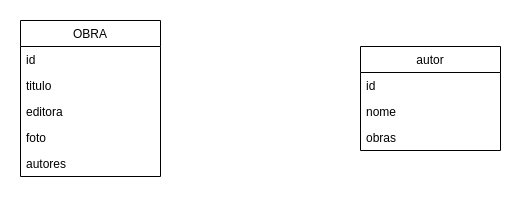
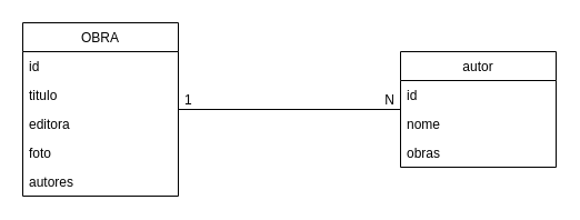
  <mxCell id="0" />
  <mxCell id="1" parent="0" />
  <mxCell id="2" value="OBRA" style="swimlane;fontStyle=0;childLayout=stackLayout;horizontal=1;startSize=26;fillColor=none;horizontalStack=0;resizeParent=1;resizeParentMax=0;resizeLast=0;collapsible=1;marginBottom=0;" vertex="1" parent="1"><mxGeometry x="20" y="20" width="140" height="156" as="geometry" /></mxCell>
  <mxCell id="3" value="id" style="text;strokeColor=none;fillColor=none;align=left;verticalAlign=top;spacingLeft=4;spacingRight=4;overflow=hidden;rotatable=0;points=[[0,0.5],[1,0.5]];portConstraint=eastwest;" vertex="1" parent="2"><mxGeometry y="26" width="140" height="26" as="geometry" /></mxCell>
  <mxCell id="4" value="titulo" style="text;strokeColor=none;fillColor=none;align=left;verticalAlign=top;spacingLeft=4;spacingRight=4;overflow=hidden;rotatable=0;points=[[0,0.5],[1,0.5]];portConstraint=eastwest;" vertex="1" parent="2"><mxGeometry y="52" width="140" height="26" as="geometry" /></mxCell>
  <mxCell id="5" value="editora" style="text;strokeColor=none;fillColor=none;align=left;verticalAlign=top;spacingLeft=4;spacingRight=4;overflow=hidden;rotatable=0;points=[[0,0.5],[1,0.5]];portConstraint=eastwest;" vertex="1" parent="2"><mxGeometry y="78" width="140" height="26" as="geometry" /></mxCell>
  <mxCell id="6" value="foto" style="text;strokeColor=none;fillColor=none;align=left;verticalAlign=top;spacingLeft=4;spacingRight=4;overflow=hidden;rotatable=0;points=[[0,0.5],[1,0.5]];portConstraint=eastwest;" vertex="1" parent="2"><mxGeometry y="104" width="140" height="26" as="geometry" /></mxCell>
  <mxCell id="7" value="autores&#10;" style="text;strokeColor=none;fillColor=none;align=left;verticalAlign=top;spacingLeft=4;spacingRight=4;overflow=hidden;rotatable=0;points=[[0,0.5],[1,0.5]];portConstraint=eastwest;" vertex="1" parent="2"><mxGeometry y="130" width="140" height="26" as="geometry" /></mxCell>
  <mxCell id="8" value="autor" style="swimlane;fontStyle=0;childLayout=stackLayout;horizontal=1;startSize=26;fillColor=none;horizontalStack=0;resizeParent=1;resizeParentMax=0;resizeLast=0;collapsible=1;marginBottom=0;" vertex="1" parent="1"><mxGeometry x="360" y="46" width="140" height="104" as="geometry" /></mxCell>
  <mxCell id="9" value="id" style="text;strokeColor=none;fillColor=none;align=left;verticalAlign=top;spacingLeft=4;spacingRight=4;overflow=hidden;rotatable=0;points=[[0,0.5],[1,0.5]];portConstraint=eastwest;" vertex="1" parent="8"><mxGeometry y="26" width="140" height="26" as="geometry" /></mxCell>
  <mxCell id="10" value="nome" style="text;strokeColor=none;fillColor=none;align=left;verticalAlign=top;spacingLeft=4;spacingRight=4;overflow=hidden;rotatable=0;points=[[0,0.5],[1,0.5]];portConstraint=eastwest;" vertex="1" parent="8"><mxGeometry y="52" width="140" height="26" as="geometry" /></mxCell>
  <mxCell id="11" value="obras" style="text;strokeColor=none;fillColor=none;align=left;verticalAlign=top;spacingLeft=4;spacingRight=4;overflow=hidden;rotatable=0;points=[[0,0.5],[1,0.5]];portConstraint=eastwest;" vertex="1" parent="8"><mxGeometry y="78" width="140" height="26" as="geometry" /></mxCell>
+ <mxCell id="12" value="" style="endArrow=none;html=1;rounded=0;" edge="1" parent="1" source="2" target="8"><mxGeometry relative="1" as="geometry"><mxPoint x="190" y="97.5" as="sourcePoint" /><mxPoint x="350" y="97.5" as="targetPoint" /></mxGeometry></mxCell>
+ <mxCell id="13" value="1" style="resizable=0;html=1;align=left;verticalAlign=bottom;" connectable="0" vertex="1" parent="12"><mxGeometry x="-1" relative="1" as="geometry"><mxPoint x="4" as="offset" /></mxGeometry></mxCell>
+ <mxCell id="14" value="N" style="resizable=0;html=1;align=right;verticalAlign=bottom;" connectable="0" vertex="1" parent="12"><mxGeometry x="1" relative="1" as="geometry"><mxPoint x="-5" as="offset" /></mxGeometry></mxCell>
